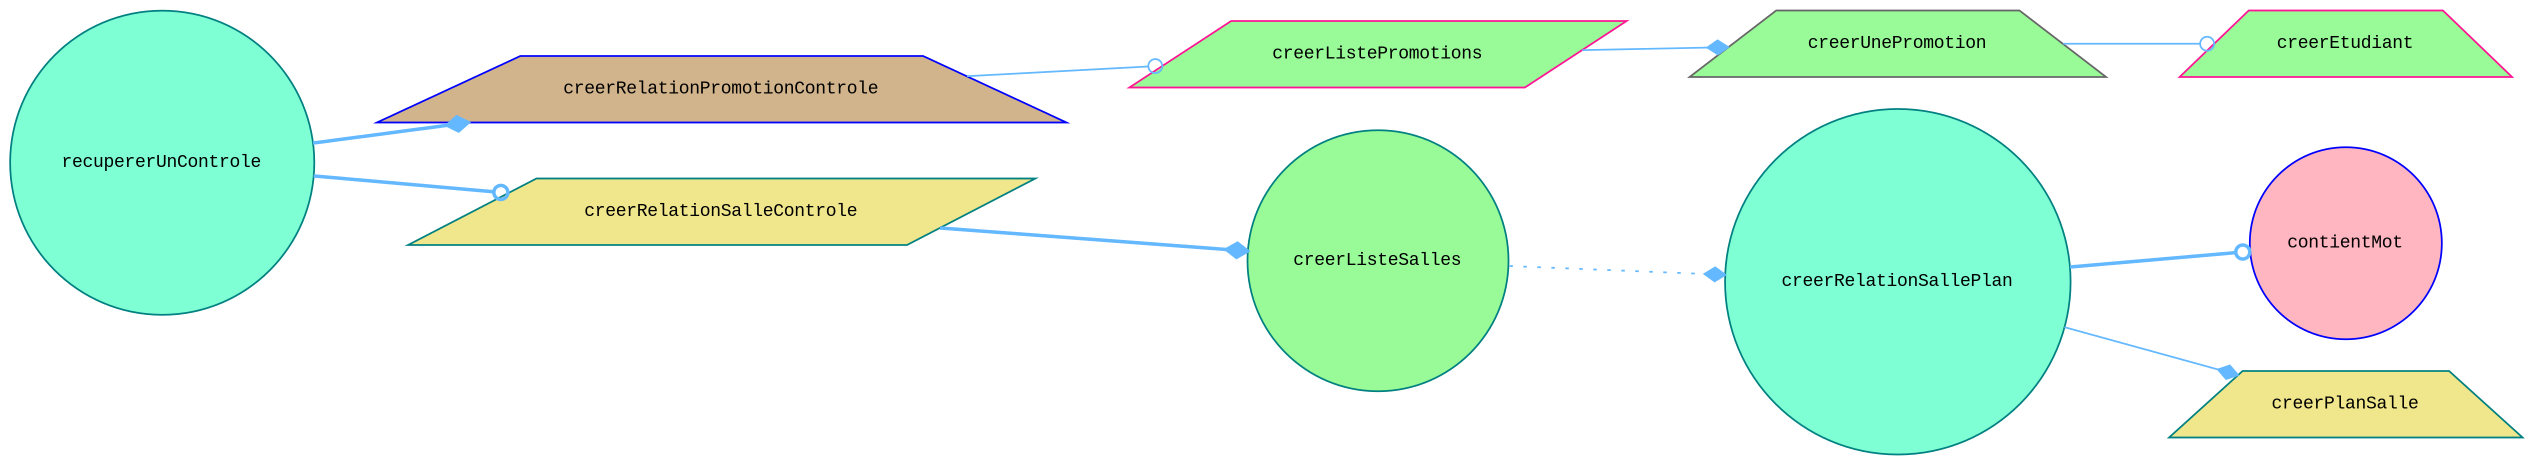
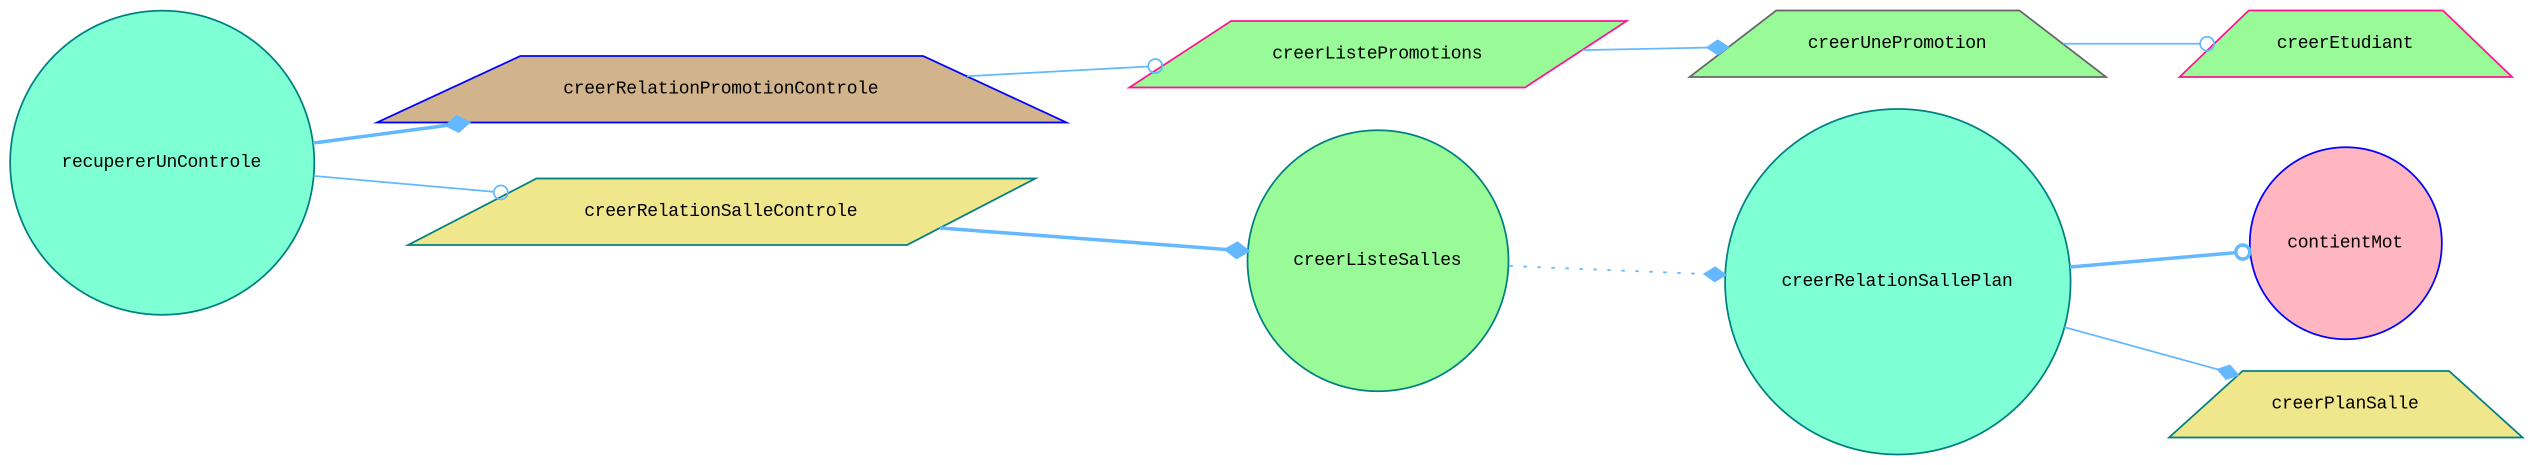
  digraph {
    fontname="Liberation Mono"
    rankdir=LR
    node [color=teal fillcolor=palegreen fontname="Liberation Mono" fontsize=10 shape=circle style=filled]
    edge [arrowhead=diamond color=steelblue1 fontname="Liberation Mono" fontsize=10 labelfontname=Helvetica labelfontsize=10 style=bold]
    n1 [fillcolor=aquamarine fontcolor=black height=0.2 label=recupererUnControle width=0.4]
    n2 [color=blue fillcolor=tan height=0.2 label=creerRelationPromotionControle shape=trapezium width=0.4]
    n3 [fillcolor=khaki height=0.2 label=creerRelationSalleControle shape=parallelogram width=0.4]
    n4 [color=deeppink height=0.2 label=creerListePromotions shape=parallelogram width=0.4]
    n5 [height=0.2 label=creerListeSalles width=0.4]
    n6 [color=gray40 height=0.2 label=creerUnePromotion shape=trapezium width=0.4]
    n7 [color=deeppink height=0.2 label=creerEtudiant shape=trapezium width=0.4]
    n8 [color=blue fillcolor=lightpink height=0.2 label=contientMot width=0.4]
    n9 [fillcolor=aquamarine height=0.2 label=creerRelationSallePlan width=0.4]
    n10 [fillcolor=khaki height=0.2 label=creerPlanSalle shape=trapezium width=0.4]
    n1 -> n2
-   n1 -> n3 [arrowhead=odot]
+   n1 -> n3 [arrowhead=odot style=solid]
    n2 -> n4 [arrowhead=odot style=solid]
    n3 -> n5
    n4 -> n6 [style=solid]
    n5 -> n9 [style=dotted]
    n6 -> n7 [arrowhead=odot style=solid]
    n9 -> n8 [arrowhead=odot]
    n9 -> n10 [style=solid]
  }
